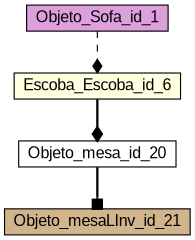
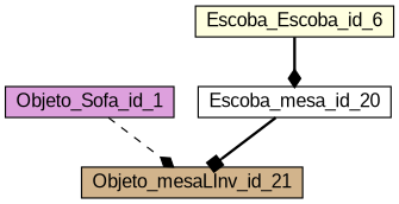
  digraph {
    fontname="Liberation Sans"
    rankdir=TB
    node [fontname="Liberation Sans" shape=record style=filled]
    edge [arrowhead=diamond fontname="Liberation Sans" style=bold]
    Objeto_Sofa_id_1 [fillcolor=plum height=.1 width=.1]
    n2 [fillcolor=lightyellow height=.1 label=Escoba_Escoba_id_6 width=.1]
-   Objeto_mesa_id_20 [fillcolor=white height=.1 width=.1]
+   Objeto_mesa_id_20 [fillcolor=white height=.1 width=.1 label=Escoba_mesa_id_20]
    Objeto_mesaLInv_id_21 [fillcolor=tan height=.1 width=.1]
-   Objeto_Sofa_id_1 -> n2 [style=dashed]
+   Objeto_Sofa_id_1 -> Objeto_mesaLInv_id_21 [style=dashed]
    n2 -> Objeto_mesa_id_20
    Objeto_mesa_id_20 -> Objeto_mesaLInv_id_21 [arrowhead=box]
  }
